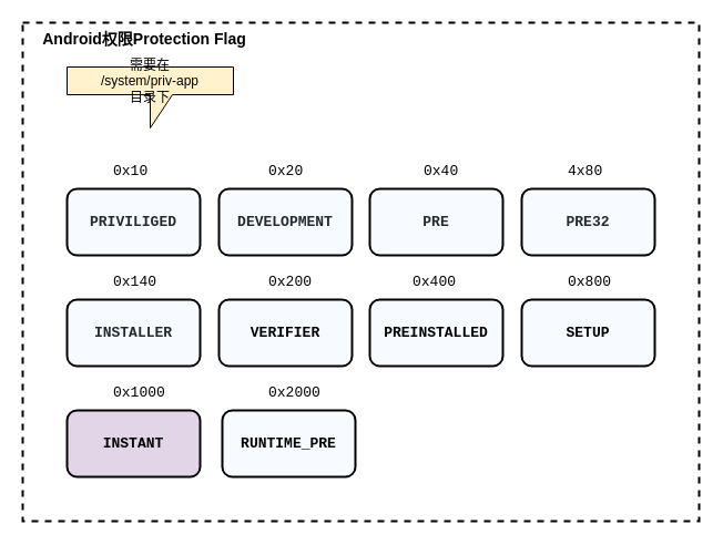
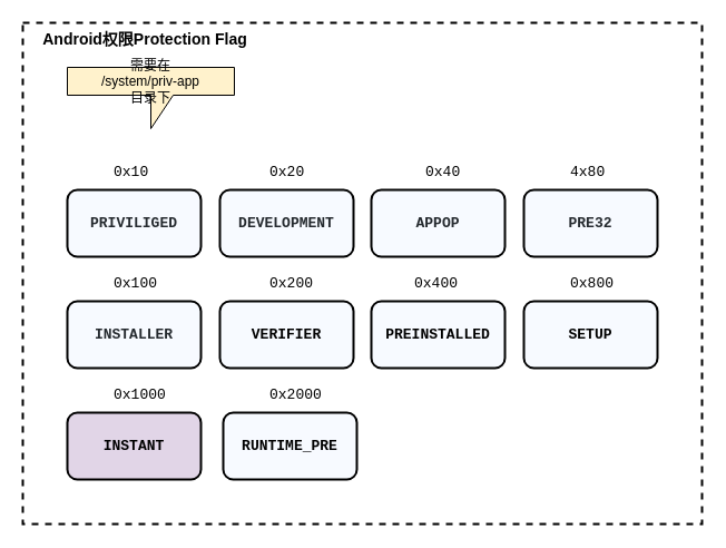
  <mxCell id="0" />
  <mxCell id="1" parent="0" />
  <mxCell id="2" value="" style="rounded=0;whiteSpace=wrap;html=1;strokeWidth=2;dashed=1;" vertex="1" parent="1"><mxGeometry x="20" y="20" width="610" height="450" as="geometry" /></mxCell>
  <mxCell id="3" value="&lt;div style=&quot;text-align: start;&quot;&gt;&lt;span style=&quot;background-color: transparent; white-space: pre;&quot;&gt;&lt;font size=&quot;2&quot; face=&quot;ui-monospace, SFMono-Regular, Menlo, Monaco, Consolas, Liberation Mono, Courier New, monospace&quot; color=&quot;#24292e&quot;&gt;PRIVILIGED&lt;/font&gt;&lt;/span&gt;&lt;/div&gt;" style="rounded=1;whiteSpace=wrap;html=1;fillColor=#F7FAFF;strokeColor=light-dark(#000000, #5c79a3);labelBackgroundColor=none;fontStyle=1;strokeWidth=2;" vertex="1" parent="1"><mxGeometry x="60" y="170" width="120" height="60" as="geometry" /></mxCell>
  <mxCell id="4" value="&lt;span style=&quot;color: rgb(36, 41, 46); font-family: ui-monospace, SFMono-Regular, Menlo, Monaco, Consolas, &amp;quot;Liberation Mono&amp;quot;, &amp;quot;Courier New&amp;quot;, monospace; font-size: small; text-align: start; white-space: pre;&quot;&gt;DEVELOPMENT&lt;/span&gt;" style="rounded=1;whiteSpace=wrap;html=1;fillColor=#F7FAFF;strokeColor=light-dark(#000000, #5c79a3);labelBackgroundColor=none;fontStyle=1;strokeWidth=2;" vertex="1" parent="1"><mxGeometry x="197" y="170" width="120" height="60" as="geometry" /></mxCell>
- <mxCell id="5" value="&lt;div style=&quot;text-align: start;&quot;&gt;&lt;font color=&quot;#24292e&quot; face=&quot;ui-monospace, SFMono-Regular, Menlo, Monaco, Consolas, Liberation Mono, Courier New, monospace&quot; size=&quot;2&quot;&gt;&lt;span style=&quot;white-space: pre;&quot;&gt;PRE&lt;/span&gt;&lt;/font&gt;&lt;/div&gt;" style="rounded=1;whiteSpace=wrap;html=1;fillColor=#F7FAFF;strokeColor=light-dark(#000000, #5c79a3);labelBackgroundColor=none;fontStyle=1;strokeWidth=2;" vertex="1" parent="1"><mxGeometry x="333" y="170" width="120" height="60" as="geometry" /></mxCell>
+ <mxCell id="5" value="&lt;div style=&quot;text-align: start;&quot;&gt;&lt;font color=&quot;#24292e&quot; face=&quot;ui-monospace, SFMono-Regular, Menlo, Monaco, Consolas, Liberation Mono, Courier New, monospace&quot; size=&quot;2&quot;&gt;&lt;span style=&quot;white-space: pre;&quot;&gt;APPOP&lt;/span&gt;&lt;/font&gt;&lt;/div&gt;" style="rounded=1;whiteSpace=wrap;html=1;fillColor=#F7FAFF;strokeColor=light-dark(#000000, #5c79a3);labelBackgroundColor=none;fontStyle=1;strokeWidth=2;" vertex="1" parent="1"><mxGeometry x="333" y="170" width="120" height="60" as="geometry" /></mxCell>
  <mxCell id="6" value="&lt;div style=&quot;text-align: start;&quot;&gt;&lt;font color=&quot;#24292e&quot; face=&quot;ui-monospace, SFMono-Regular, Menlo, Monaco, Consolas, Liberation Mono, Courier New, monospace&quot; size=&quot;2&quot;&gt;&lt;span style=&quot;white-space: pre;&quot;&gt;PRE32&lt;/span&gt;&lt;/font&gt;&lt;/div&gt;" style="rounded=1;whiteSpace=wrap;html=1;fillColor=#F7FAFF;strokeColor=light-dark(#000000, #5c79a3);labelBackgroundColor=none;fontStyle=1;strokeWidth=2;" vertex="1" parent="1"><mxGeometry x="470" y="170" width="120" height="60" as="geometry" /></mxCell>
  <mxCell id="7" value="&lt;div style=&quot;text-align: start;&quot;&gt;&lt;font color=&quot;#24292e&quot; face=&quot;ui-monospace, SFMono-Regular, Menlo, Monaco, Consolas, Liberation Mono, Courier New, monospace&quot; size=&quot;2&quot;&gt;&lt;span style=&quot;white-space: pre;&quot;&gt;INSTALLER&lt;/span&gt;&lt;/font&gt;&lt;/div&gt;" style="rounded=1;whiteSpace=wrap;html=1;fillColor=#F7FAFF;strokeColor=light-dark(#000000, #5c79a3);labelBackgroundColor=none;fontStyle=1;strokeWidth=2;" vertex="1" parent="1"><mxGeometry x="60" y="270" width="120" height="60" as="geometry" /></mxCell>
  <mxCell id="8" value="&lt;div style=&quot;text-align: start;&quot;&gt;&lt;font face=&quot;ui-monospace, SFMono-Regular, Menlo, Monaco, Consolas, Liberation Mono, Courier New, monospace&quot; size=&quot;2&quot;&gt;&lt;span style=&quot;white-space: pre;&quot;&gt;VERIFIER&lt;/span&gt;&lt;/font&gt;&lt;/div&gt;" style="rounded=1;whiteSpace=wrap;html=1;fillColor=#F7FAFF;strokeColor=light-dark(#000000, #5c79a3);labelBackgroundColor=none;fontStyle=1;strokeWidth=2;" vertex="1" parent="1"><mxGeometry x="197" y="270" width="120" height="60" as="geometry" /></mxCell>
  <mxCell id="9" value="&lt;div style=&quot;text-align: start;&quot;&gt;&lt;font face=&quot;ui-monospace, SFMono-Regular, Menlo, Monaco, Consolas, Liberation Mono, Courier New, monospace&quot; size=&quot;2&quot;&gt;&lt;span style=&quot;white-space: pre;&quot;&gt;PREINSTALLED&lt;/span&gt;&lt;/font&gt;&lt;/div&gt;" style="rounded=1;whiteSpace=wrap;html=1;fillColor=#F7FAFF;strokeColor=light-dark(#000000, #5c79a3);labelBackgroundColor=none;fontStyle=1;strokeWidth=2;" vertex="1" parent="1"><mxGeometry x="333" y="270" width="120" height="60" as="geometry" /></mxCell>
  <mxCell id="10" value="&lt;div style=&quot;text-align: start;&quot;&gt;&lt;font face=&quot;ui-monospace, SFMono-Regular, Menlo, Monaco, Consolas, Liberation Mono, Courier New, monospace&quot; size=&quot;2&quot;&gt;&lt;span style=&quot;white-space: pre;&quot;&gt;SETUP&lt;/span&gt;&lt;/font&gt;&lt;/div&gt;" style="rounded=1;whiteSpace=wrap;html=1;fillColor=#F7FAFF;strokeColor=light-dark(#000000, #5c79a3);labelBackgroundColor=none;fontStyle=1;strokeWidth=2;" vertex="1" parent="1"><mxGeometry x="470" y="270" width="120" height="60" as="geometry" /></mxCell>
  <mxCell id="11" value="&lt;div style=&quot;text-align: start;&quot;&gt;&lt;font face=&quot;ui-monospace, SFMono-Regular, Menlo, Monaco, Consolas, Liberation Mono, Courier New, monospace&quot; size=&quot;2&quot;&gt;&lt;span style=&quot;white-space: pre;&quot;&gt;INSTANT&lt;/span&gt;&lt;/font&gt;&lt;/div&gt;" style="rounded=1;whiteSpace=wrap;html=1;fillColor=#e1d5e7;strokeColor=light-dark(#000000, #5c79a3);labelBackgroundColor=none;fontStyle=1;strokeWidth=2;" vertex="1" parent="1"><mxGeometry x="60" y="370" width="120" height="60" as="geometry" /></mxCell>
  <mxCell id="12" value="&lt;div style=&quot;text-align: start;&quot;&gt;&lt;font face=&quot;ui-monospace, SFMono-Regular, Menlo, Monaco, Consolas, Liberation Mono, Courier New, monospace&quot; size=&quot;2&quot;&gt;&lt;span style=&quot;white-space: pre;&quot;&gt;RUNTIME_PRE&lt;/span&gt;&lt;/font&gt;&lt;/div&gt;" style="rounded=1;whiteSpace=wrap;html=1;fillColor=#F7FAFF;strokeColor=light-dark(#000000, #5c79a3);labelBackgroundColor=none;fontStyle=1;strokeWidth=2;" vertex="1" parent="1"><mxGeometry x="200" y="370" width="120" height="60" as="geometry" /></mxCell>
  <mxCell id="13" value="&lt;span style=&quot;font-family: ui-monospace, SFMono-Regular, Menlo, Monaco, Consolas, &amp;quot;Liberation Mono&amp;quot;, &amp;quot;Courier New&amp;quot;, monospace; font-size: small; font-style: normal; font-variant-ligatures: normal; font-variant-caps: normal; font-weight: 400; letter-spacing: normal; orphans: 2; text-align: start; text-indent: 0px; text-transform: none; widows: 2; word-spacing: 0px; -webkit-text-stroke-width: 0px; white-space: pre; text-decoration-thickness: initial; text-decoration-style: initial; text-decoration-color: initial; float: none; display: inline !important;&quot;&gt;0x10&lt;/span&gt;" style="text;whiteSpace=wrap;html=1;labelBackgroundColor=none;fontColor=default;" vertex="1" parent="1"><mxGeometry x="100" y="140" width="60" height="40" as="geometry" /></mxCell>
  <mxCell id="14" value="&lt;span style=&quot;font-family: ui-monospace, SFMono-Regular, Menlo, Monaco, Consolas, &amp;quot;Liberation Mono&amp;quot;, &amp;quot;Courier New&amp;quot;, monospace; font-size: small; font-style: normal; font-variant-ligatures: normal; font-variant-caps: normal; font-weight: 400; letter-spacing: normal; orphans: 2; text-align: start; text-indent: 0px; text-transform: none; widows: 2; word-spacing: 0px; -webkit-text-stroke-width: 0px; white-space: pre; text-decoration-thickness: initial; text-decoration-style: initial; text-decoration-color: initial; float: none; display: inline !important;&quot;&gt;0x20&lt;/span&gt;" style="text;whiteSpace=wrap;html=1;labelBackgroundColor=none;fontColor=default;" vertex="1" parent="1"><mxGeometry x="240" y="140" width="60" height="40" as="geometry" /></mxCell>
  <mxCell id="15" value="&lt;span style=&quot;font-family: ui-monospace, SFMono-Regular, Menlo, Monaco, Consolas, &amp;quot;Liberation Mono&amp;quot;, &amp;quot;Courier New&amp;quot;, monospace; font-size: small; font-style: normal; font-variant-ligatures: normal; font-variant-caps: normal; font-weight: 400; letter-spacing: normal; orphans: 2; text-align: start; text-indent: 0px; text-transform: none; widows: 2; word-spacing: 0px; -webkit-text-stroke-width: 0px; white-space: pre; text-decoration-thickness: initial; text-decoration-style: initial; text-decoration-color: initial; float: none; display: inline !important;&quot;&gt;0x40&lt;/span&gt;" style="text;whiteSpace=wrap;html=1;labelBackgroundColor=none;fontColor=default;" vertex="1" parent="1"><mxGeometry x="380" y="140" width="60" height="40" as="geometry" /></mxCell>
  <mxCell id="16" value="&lt;span style=&quot;font-family: ui-monospace, SFMono-Regular, Menlo, Monaco, Consolas, &amp;quot;Liberation Mono&amp;quot;, &amp;quot;Courier New&amp;quot;, monospace; font-size: small; font-style: normal; font-variant-ligatures: normal; font-variant-caps: normal; font-weight: 400; letter-spacing: normal; orphans: 2; text-align: start; text-indent: 0px; text-transform: none; widows: 2; word-spacing: 0px; -webkit-text-stroke-width: 0px; white-space: pre; text-decoration-thickness: initial; text-decoration-style: initial; text-decoration-color: initial; float: none; display: inline !important;&quot;&gt;4x80&lt;/span&gt;" style="text;whiteSpace=wrap;html=1;labelBackgroundColor=none;fontColor=default;" vertex="1" parent="1"><mxGeometry x="510" y="140" width="60" height="40" as="geometry" /></mxCell>
- <mxCell id="17" value="&lt;span style=&quot;font-family: ui-monospace, SFMono-Regular, Menlo, Monaco, Consolas, &amp;quot;Liberation Mono&amp;quot;, &amp;quot;Courier New&amp;quot;, monospace; font-size: small; font-style: normal; font-variant-ligatures: normal; font-variant-caps: normal; font-weight: 400; letter-spacing: normal; orphans: 2; text-align: start; text-indent: 0px; text-transform: none; widows: 2; word-spacing: 0px; -webkit-text-stroke-width: 0px; white-space: pre; text-decoration-thickness: initial; text-decoration-style: initial; text-decoration-color: initial; float: none; display: inline !important;&quot;&gt;0x140&lt;/span&gt;" style="text;whiteSpace=wrap;html=1;labelBackgroundColor=none;fontColor=default;" vertex="1" parent="1"><mxGeometry x="100" y="240" width="60" height="40" as="geometry" /></mxCell>
+ <mxCell id="17" value="&lt;span style=&quot;font-family: ui-monospace, SFMono-Regular, Menlo, Monaco, Consolas, &amp;quot;Liberation Mono&amp;quot;, &amp;quot;Courier New&amp;quot;, monospace; font-size: small; font-style: normal; font-variant-ligatures: normal; font-variant-caps: normal; font-weight: 400; letter-spacing: normal; orphans: 2; text-align: start; text-indent: 0px; text-transform: none; widows: 2; word-spacing: 0px; -webkit-text-stroke-width: 0px; white-space: pre; text-decoration-thickness: initial; text-decoration-style: initial; text-decoration-color: initial; float: none; display: inline !important;&quot;&gt;0x100&lt;/span&gt;" style="text;whiteSpace=wrap;html=1;labelBackgroundColor=none;fontColor=default;" vertex="1" parent="1"><mxGeometry x="100" y="240" width="60" height="40" as="geometry" /></mxCell>
  <mxCell id="18" value="&lt;span style=&quot;font-family: ui-monospace, SFMono-Regular, Menlo, Monaco, Consolas, &amp;quot;Liberation Mono&amp;quot;, &amp;quot;Courier New&amp;quot;, monospace; font-size: small; font-style: normal; font-variant-ligatures: normal; font-variant-caps: normal; font-weight: 400; letter-spacing: normal; orphans: 2; text-align: start; text-indent: 0px; text-transform: none; widows: 2; word-spacing: 0px; -webkit-text-stroke-width: 0px; white-space: pre; text-decoration-thickness: initial; text-decoration-style: initial; text-decoration-color: initial; float: none; display: inline !important;&quot;&gt;0x200&lt;/span&gt;" style="text;whiteSpace=wrap;html=1;labelBackgroundColor=none;fontColor=default;" vertex="1" parent="1"><mxGeometry x="240" y="240" width="60" height="40" as="geometry" /></mxCell>
  <mxCell id="19" value="&lt;span style=&quot;font-family: ui-monospace, SFMono-Regular, Menlo, Monaco, Consolas, &amp;quot;Liberation Mono&amp;quot;, &amp;quot;Courier New&amp;quot;, monospace; font-size: small; font-style: normal; font-variant-ligatures: normal; font-variant-caps: normal; font-weight: 400; letter-spacing: normal; orphans: 2; text-align: start; text-indent: 0px; text-transform: none; widows: 2; word-spacing: 0px; -webkit-text-stroke-width: 0px; white-space: pre; text-decoration-thickness: initial; text-decoration-style: initial; text-decoration-color: initial; float: none; display: inline !important;&quot;&gt;0x400&lt;/span&gt;" style="text;whiteSpace=wrap;html=1;labelBackgroundColor=none;fontColor=default;" vertex="1" parent="1"><mxGeometry x="370" y="240" width="60" height="40" as="geometry" /></mxCell>
  <mxCell id="20" value="&lt;span style=&quot;font-family: ui-monospace, SFMono-Regular, Menlo, Monaco, Consolas, &amp;quot;Liberation Mono&amp;quot;, &amp;quot;Courier New&amp;quot;, monospace; font-size: small; font-style: normal; font-variant-ligatures: normal; font-variant-caps: normal; font-weight: 400; letter-spacing: normal; orphans: 2; text-align: start; text-indent: 0px; text-transform: none; widows: 2; word-spacing: 0px; -webkit-text-stroke-width: 0px; white-space: pre; text-decoration-thickness: initial; text-decoration-style: initial; text-decoration-color: initial; float: none; display: inline !important;&quot;&gt;0x800&lt;/span&gt;" style="text;whiteSpace=wrap;html=1;labelBackgroundColor=none;fontColor=default;" vertex="1" parent="1"><mxGeometry x="510" y="240" width="60" height="40" as="geometry" /></mxCell>
  <mxCell id="21" value="&lt;span style=&quot;font-family: ui-monospace, SFMono-Regular, Menlo, Monaco, Consolas, &amp;quot;Liberation Mono&amp;quot;, &amp;quot;Courier New&amp;quot;, monospace; font-size: small; font-style: normal; font-variant-ligatures: normal; font-variant-caps: normal; font-weight: 400; letter-spacing: normal; orphans: 2; text-align: start; text-indent: 0px; text-transform: none; widows: 2; word-spacing: 0px; -webkit-text-stroke-width: 0px; white-space: pre; text-decoration-thickness: initial; text-decoration-style: initial; text-decoration-color: initial; float: none; display: inline !important;&quot;&gt;0x1000&lt;/span&gt;" style="text;whiteSpace=wrap;html=1;labelBackgroundColor=none;fontColor=default;" vertex="1" parent="1"><mxGeometry x="100" y="340" width="60" height="40" as="geometry" /></mxCell>
  <mxCell id="22" value="&lt;span style=&quot;font-family: ui-monospace, SFMono-Regular, Menlo, Monaco, Consolas, &amp;quot;Liberation Mono&amp;quot;, &amp;quot;Courier New&amp;quot;, monospace; font-size: small; font-style: normal; font-variant-ligatures: normal; font-variant-caps: normal; font-weight: 400; letter-spacing: normal; orphans: 2; text-align: start; text-indent: 0px; text-transform: none; widows: 2; word-spacing: 0px; -webkit-text-stroke-width: 0px; white-space: pre; text-decoration-thickness: initial; text-decoration-style: initial; text-decoration-color: initial; float: none; display: inline !important;&quot;&gt;0x2000&lt;/span&gt;" style="text;whiteSpace=wrap;html=1;labelBackgroundColor=none;fontColor=default;" vertex="1" parent="1"><mxGeometry x="240" y="340" width="60" height="40" as="geometry" /></mxCell>
  <mxCell id="23" value="需要在&lt;div&gt;/system/priv-app&lt;/div&gt;&lt;div&gt;目录下&lt;/div&gt;" style="shape=callout;whiteSpace=wrap;html=1;perimeter=calloutPerimeter;fillColor=#fff2cc;strokeColor=#000000;" vertex="1" parent="1"><mxGeometry x="60" y="60" width="150" height="55" as="geometry" /></mxCell>
  <mxCell id="24" value="Android权限Protection Flag" style="text;html=1;align=center;verticalAlign=middle;whiteSpace=wrap;rounded=0;fontSize=14;fontStyle=1" vertex="1" parent="1"><mxGeometry x="30" y="20" width="200" height="30" as="geometry" /></mxCell>
